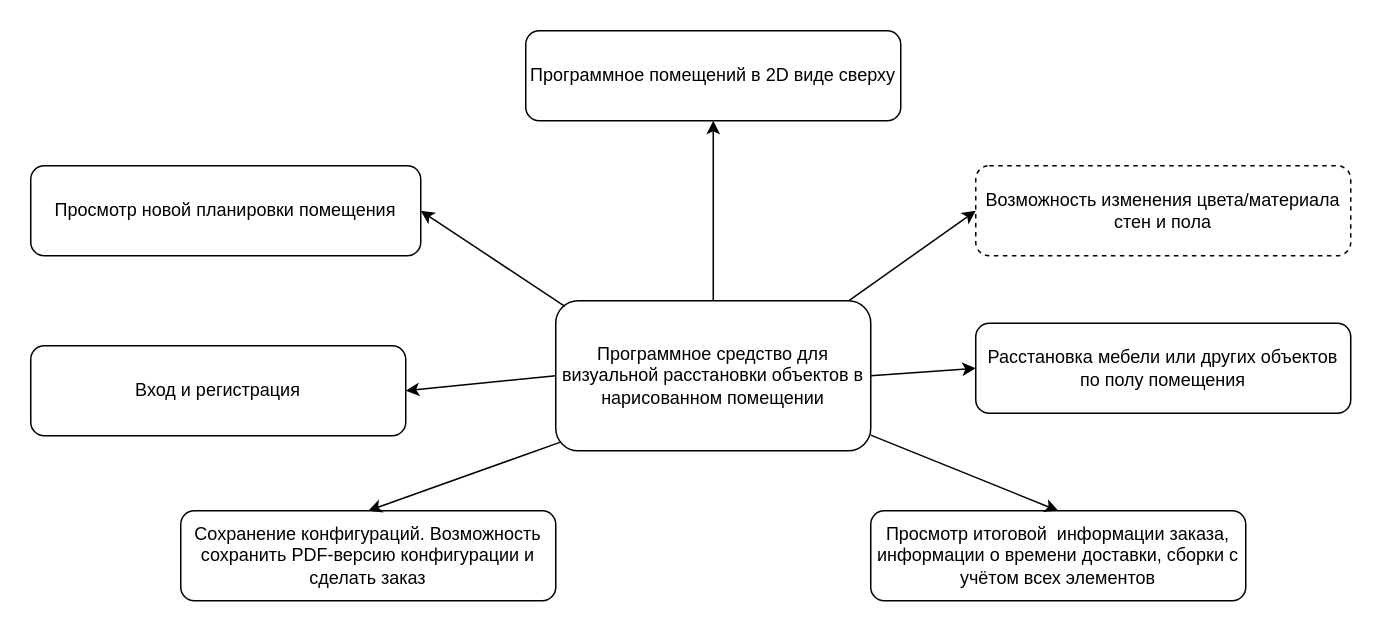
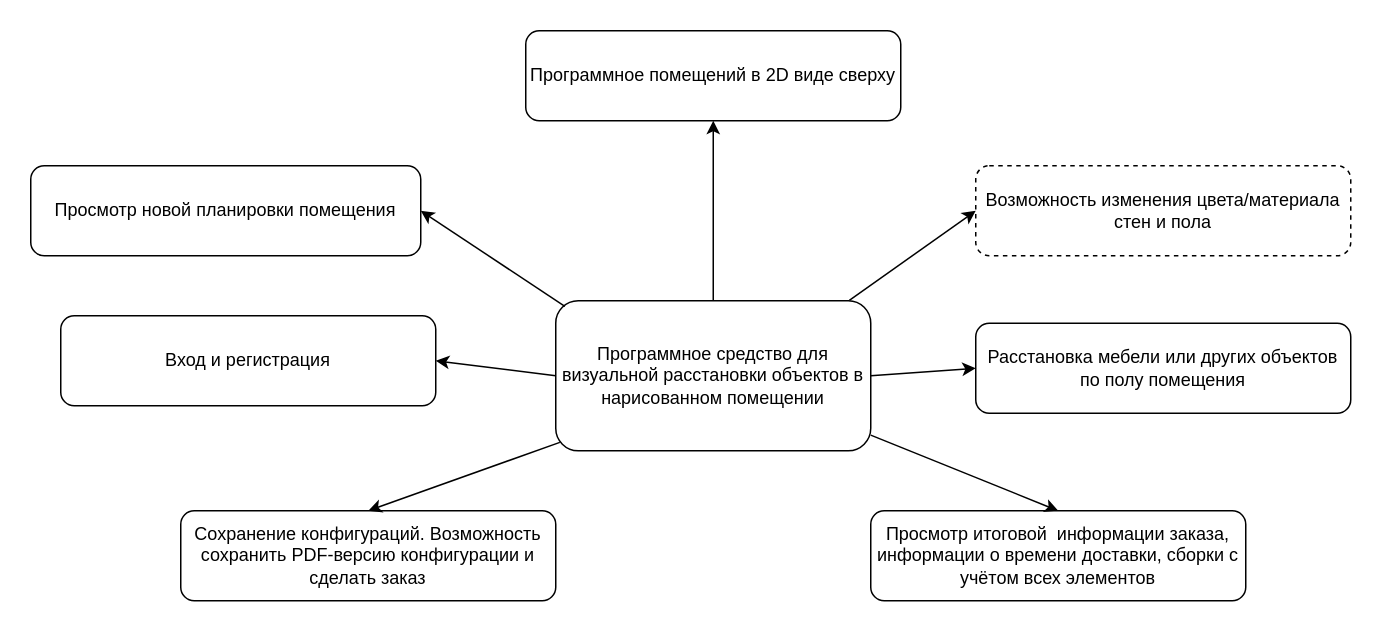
  <mxCell id="0" />
  <mxCell id="1" parent="0" />
  <mxCell id="2" value="Программное средство для визуальной расстановки объектов в нарисованном помещении" style="rounded=1;whiteSpace=wrap;html=1;" vertex="1" parent="1"><mxGeometry x="370" y="200" width="210" height="100" as="geometry" /></mxCell>
- <mxCell id="3" value="Вход и регистрация" style="rounded=1;whiteSpace=wrap;html=1;" vertex="1" parent="1"><mxGeometry x="20" y="230" width="250" height="60" as="geometry" /></mxCell>
+ <mxCell id="3" value="Вход и регистрация" style="rounded=1;whiteSpace=wrap;html=1;" vertex="1" parent="1"><mxGeometry x="40" y="210" width="250" height="60" as="geometry" /></mxCell>
  <mxCell id="4" value="Программное помещений в 2D виде сверху" style="rounded=1;whiteSpace=wrap;html=1;" vertex="1" parent="1"><mxGeometry x="350" y="20" width="250" height="60" as="geometry" /></mxCell>
  <mxCell id="5" value="Возможность изменения цвета/материала стен и пола" style="rounded=1;whiteSpace=wrap;html=1;dashed=1;" vertex="1" parent="1"><mxGeometry x="650" y="110" width="250" height="60" as="geometry" /></mxCell>
  <mxCell id="6" value="Расстановка мебели или других объектов по полу помещения" style="rounded=1;whiteSpace=wrap;html=1;" vertex="1" parent="1"><mxGeometry x="650" y="215" width="250" height="60" as="geometry" /></mxCell>
  <mxCell id="7" value="Просмотр новой планировки помещения" style="rounded=1;whiteSpace=wrap;html=1;" vertex="1" parent="1"><mxGeometry x="20" y="110" width="260" height="60" as="geometry" /></mxCell>
  <mxCell id="8" value="Просмотр итоговой&amp;nbsp; информации заказа, информации о времени доставки, сборки с учётом всех элементов" style="rounded=1;whiteSpace=wrap;html=1;" vertex="1" parent="1"><mxGeometry x="580" y="340" width="250" height="60" as="geometry" /></mxCell>
  <mxCell id="9" value="Сохранение конфигураций. Возможность сохранить PDF-версию конфигурации и сделать заказ" style="rounded=1;whiteSpace=wrap;html=1;" vertex="1" parent="1"><mxGeometry x="120" y="340" width="250" height="60" as="geometry" /></mxCell>
  <mxCell id="10" value="" style="endArrow=classic;html=1;rounded=0;exitX=0.013;exitY=0.944;exitDx=0;exitDy=0;entryX=0.5;entryY=0;entryDx=0;entryDy=0;exitPerimeter=0;" edge="1" parent="1" source="2" target="9"><mxGeometry width="50" height="50" relative="1" as="geometry"><mxPoint x="450" y="240" as="sourcePoint" /><mxPoint x="500" y="190" as="targetPoint" /></mxGeometry></mxCell>
  <mxCell id="11" value="" style="endArrow=classic;html=1;rounded=0;exitX=0;exitY=0.5;exitDx=0;exitDy=0;entryX=1;entryY=0.5;entryDx=0;entryDy=0;" edge="1" parent="1" source="2" target="3"><mxGeometry width="50" height="50" relative="1" as="geometry"><mxPoint x="382.73" y="304.4" as="sourcePoint" /><mxPoint x="255" y="350" as="targetPoint" /></mxGeometry></mxCell>
  <mxCell id="12" value="" style="endArrow=classic;html=1;rounded=0;exitX=0.029;exitY=0.038;exitDx=0;exitDy=0;entryX=1;entryY=0.5;entryDx=0;entryDy=0;exitPerimeter=0;" edge="1" parent="1" source="2" target="7"><mxGeometry width="50" height="50" relative="1" as="geometry"><mxPoint x="380" y="260" as="sourcePoint" /><mxPoint x="290" y="265" as="targetPoint" /></mxGeometry></mxCell>
  <mxCell id="13" value="" style="endArrow=classic;html=1;rounded=0;exitX=0.5;exitY=0;exitDx=0;exitDy=0;entryX=0.5;entryY=1;entryDx=0;entryDy=0;" edge="1" parent="1" source="2" target="4"><mxGeometry width="50" height="50" relative="1" as="geometry"><mxPoint x="386.09" y="213.8" as="sourcePoint" /><mxPoint x="290" y="150" as="targetPoint" /></mxGeometry></mxCell>
  <mxCell id="14" value="" style="endArrow=classic;html=1;rounded=0;exitX=0.932;exitY=-0.002;exitDx=0;exitDy=0;entryX=0;entryY=0.5;entryDx=0;entryDy=0;exitPerimeter=0;" edge="1" parent="1" source="2" target="5"><mxGeometry width="50" height="50" relative="1" as="geometry"><mxPoint x="485" y="210" as="sourcePoint" /><mxPoint x="485" y="90" as="targetPoint" /></mxGeometry></mxCell>
  <mxCell id="15" value="" style="endArrow=classic;html=1;rounded=0;exitX=1;exitY=0.5;exitDx=0;exitDy=0;entryX=0;entryY=0.5;entryDx=0;entryDy=0;" edge="1" parent="1" source="2" target="6"><mxGeometry width="50" height="50" relative="1" as="geometry"><mxPoint x="575.72" y="209.8" as="sourcePoint" /><mxPoint x="660" y="150" as="targetPoint" /></mxGeometry></mxCell>
  <mxCell id="16" value="" style="endArrow=classic;html=1;rounded=0;exitX=1;exitY=0.896;exitDx=0;exitDy=0;entryX=0.5;entryY=0;entryDx=0;entryDy=0;exitPerimeter=0;" edge="1" parent="1" source="2" target="8"><mxGeometry width="50" height="50" relative="1" as="geometry"><mxPoint x="590" y="260" as="sourcePoint" /><mxPoint x="660" y="260" as="targetPoint" /></mxGeometry></mxCell>
